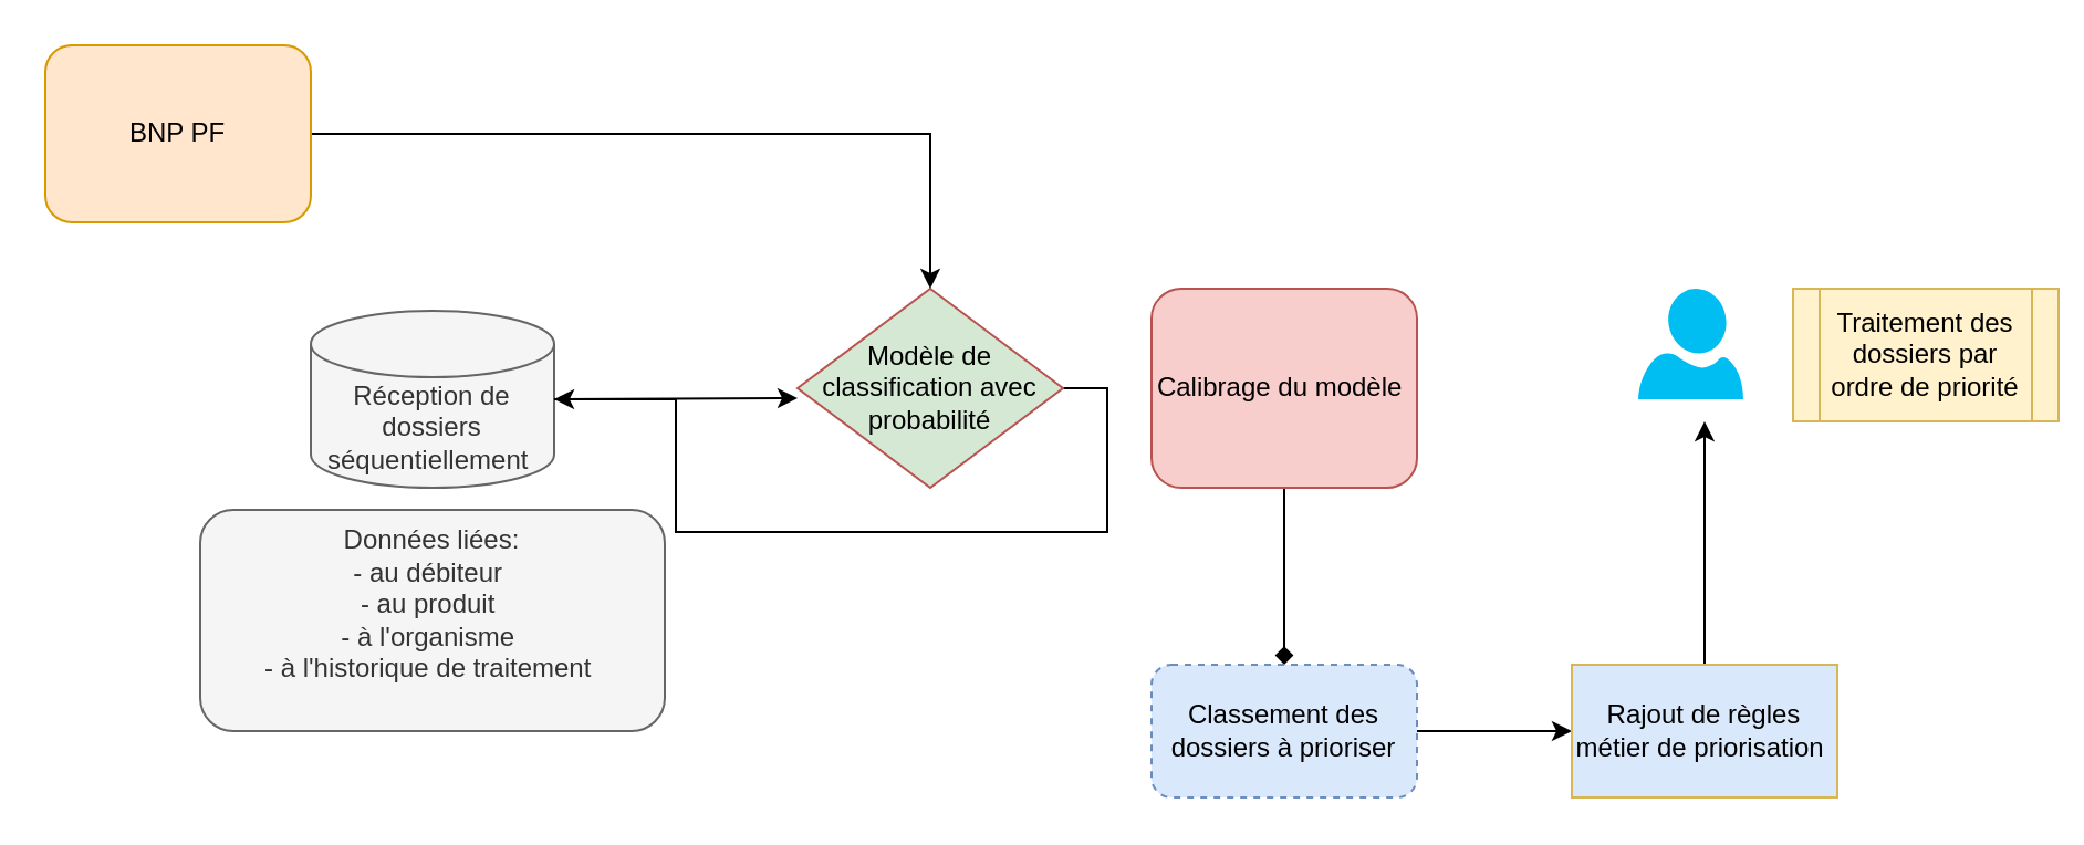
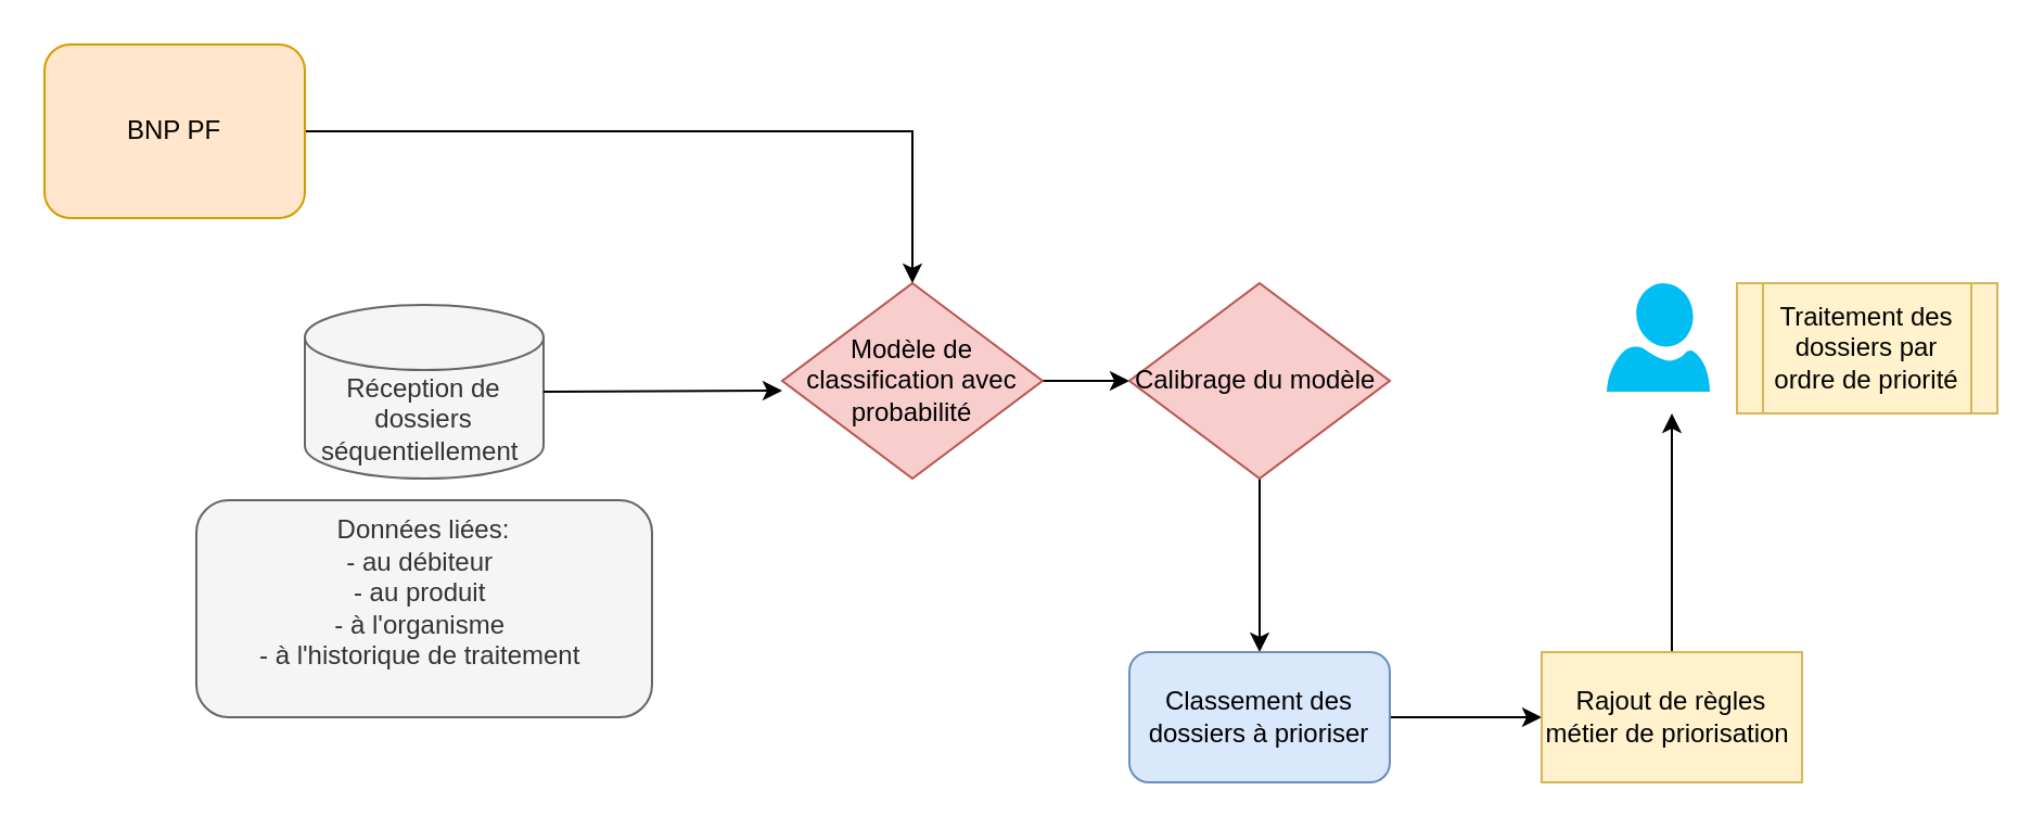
  <mxCell id="0" />
  <mxCell id="1" parent="0" />
  <mxCell id="2" value="Réception de dossiers séquentiellement&amp;nbsp;" style="shape=cylinder3;whiteSpace=wrap;html=1;boundedLbl=1;backgroundOutline=1;size=15;fillColor=#f5f5f5;fontColor=#333333;strokeColor=#666666;" vertex="1" parent="1"><mxGeometry x="140" y="140" width="110" height="80" as="geometry" /></mxCell>
  <mxCell id="3" value="Données liées:&lt;br&gt;- au débiteur&amp;nbsp;&lt;br&gt;- au produit&amp;nbsp;&lt;br&gt;- à l'organisme&amp;nbsp;&lt;br&gt;- à l'historique de traitement&amp;nbsp;&lt;br&gt;&amp;nbsp;" style="rounded=1;whiteSpace=wrap;html=1;fillColor=#f5f5f5;fontColor=#333333;strokeColor=#666666;" vertex="1" parent="1"><mxGeometry x="90" y="230" width="210" height="100" as="geometry" /></mxCell>
  <mxCell id="4" value="" style="endArrow=classic;html=1;rounded=0;exitX=1;exitY=0.5;exitDx=0;exitDy=0;exitPerimeter=0;" edge="1" parent="1" source="2"><mxGeometry width="50" height="50" relative="1" as="geometry"><mxPoint x="280" y="179.5" as="sourcePoint" /><mxPoint x="360" y="179.5" as="targetPoint" /></mxGeometry></mxCell>
- <mxCell id="5" style="edgeStyle=orthogonalEdgeStyle;rounded=0;orthogonalLoop=1;jettySize=auto;html=1;exitX=1;exitY=0.5;exitDx=0;exitDy=0;" edge="1" parent="1" source="6" target="2"><mxGeometry relative="1" as="geometry" /></mxCell>
- <mxCell id="6" value="Modèle de classification avec probabilité" style="rhombus;whiteSpace=wrap;html=1;fillColor=#d5e8d4;strokeColor=#b85450;" vertex="1" parent="1"><mxGeometry x="360" y="130" width="120" height="90" as="geometry" /></mxCell>
+ <mxCell id="5" style="edgeStyle=orthogonalEdgeStyle;rounded=0;orthogonalLoop=1;jettySize=auto;html=1;exitX=1;exitY=0.5;exitDx=0;exitDy=0;entryX=0;entryY=0.5;entryDx=0;entryDy=0;" edge="1" parent="1" source="6" target="10"><mxGeometry relative="1" as="geometry" /></mxCell>
+ <mxCell id="6" value="Modèle de classification avec probabilité" style="rhombus;whiteSpace=wrap;html=1;fillColor=#f8cecc;strokeColor=#b85450;" vertex="1" parent="1"><mxGeometry x="360" y="130" width="120" height="90" as="geometry" /></mxCell>
  <mxCell id="7" style="edgeStyle=orthogonalEdgeStyle;rounded=0;orthogonalLoop=1;jettySize=auto;html=1;" edge="1" parent="1" source="8" target="6"><mxGeometry relative="1" as="geometry" /></mxCell>
  <mxCell id="8" value="BNP PF" style="whiteSpace=wrap;html=1;fillColor=#ffe6cc;strokeColor=#d79b00;rounded=1;" vertex="1" parent="1"><mxGeometry y="20" width="120" height="80" as="geometry" x="20" /></mxCell>
- <mxCell id="9" style="edgeStyle=orthogonalEdgeStyle;rounded=0;orthogonalLoop=1;jettySize=auto;html=1;exitX=0.5;exitY=1;exitDx=0;exitDy=0;endArrow=diamond;" edge="1" parent="1" source="10" target="12"><mxGeometry relative="1" as="geometry" /></mxCell>
- <mxCell id="10" value="Calibrage du modèle&amp;nbsp;" style="whiteSpace=wrap;html=1;fillColor=#f8cecc;strokeColor=#b85450;rounded=1;" vertex="1" parent="1"><mxGeometry x="520" y="130" width="120" height="90" as="geometry" /></mxCell>
+ <mxCell id="9" style="edgeStyle=orthogonalEdgeStyle;rounded=0;orthogonalLoop=1;jettySize=auto;html=1;exitX=0.5;exitY=1;exitDx=0;exitDy=0;" edge="1" parent="1" source="10" target="12"><mxGeometry relative="1" as="geometry" /></mxCell>
+ <mxCell id="10" value="Calibrage du modèle&amp;nbsp;" style="rhombus;whiteSpace=wrap;html=1;fillColor=#f8cecc;strokeColor=#b85450;" vertex="1" parent="1"><mxGeometry x="520" y="130" width="120" height="90" as="geometry" /></mxCell>
  <mxCell id="11" style="edgeStyle=orthogonalEdgeStyle;rounded=0;orthogonalLoop=1;jettySize=auto;html=1;exitX=1;exitY=0.5;exitDx=0;exitDy=0;" edge="1" parent="1" source="12"><mxGeometry relative="1" as="geometry"><mxPoint x="710" y="330" as="targetPoint" /></mxGeometry></mxCell>
- <mxCell id="12" value="Classement des dossiers à prioriser" style="rounded=1;whiteSpace=wrap;html=1;fillColor=#dae8fc;strokeColor=#6c8ebf;dashed=1;" vertex="1" parent="1"><mxGeometry x="520" y="300" width="120" height="60" as="geometry" /></mxCell>
+ <mxCell id="12" value="Classement des dossiers à prioriser" style="rounded=1;whiteSpace=wrap;html=1;fillColor=#dae8fc;strokeColor=#6c8ebf;" vertex="1" parent="1"><mxGeometry x="520" y="300" width="120" height="60" as="geometry" /></mxCell>
  <mxCell id="13" style="edgeStyle=orthogonalEdgeStyle;rounded=0;orthogonalLoop=1;jettySize=auto;html=1;exitX=0.5;exitY=0;exitDx=0;exitDy=0;" edge="1" parent="1" source="14"><mxGeometry relative="1" as="geometry"><mxPoint x="770" y="190" as="targetPoint" /></mxGeometry></mxCell>
- <mxCell id="14" value="Rajout de règles métier de priorisation&amp;nbsp;" style="rounded=0;whiteSpace=wrap;html=1;fillColor=#dae8fc;strokeColor=#d6b656;" vertex="1" parent="1"><mxGeometry x="710" y="300" width="120" height="60" as="geometry" /></mxCell>
+ <mxCell id="14" value="Rajout de règles métier de priorisation&amp;nbsp;" style="rounded=0;whiteSpace=wrap;html=1;fillColor=#fff2cc;strokeColor=#d6b656;" vertex="1" parent="1"><mxGeometry x="710" y="300" width="120" height="60" as="geometry" /></mxCell>
  <mxCell id="15" value="" style="verticalLabelPosition=bottom;html=1;verticalAlign=top;align=center;strokeColor=none;fillColor=#00BEF2;shape=mxgraph.azure.user;" vertex="1" parent="1"><mxGeometry x="740" y="130" width="47.5" height="50" as="geometry" /></mxCell>
- <mxCell id="16" value="Traitement des dossiers par ordre de priorité" style="shape=process;whiteSpace=wrap;html=1;backgroundOutline=1;fillColor=#fff2cc;strokeColor=#d6b656;" vertex="1" parent="1"><mxGeometry x="810" y="130" width="120" height="60" as="geometry" /></mxCell>
+ <mxCell id="16" value="Traitement des dossiers par ordre de priorité" style="shape=process;whiteSpace=wrap;html=1;backgroundOutline=1;fillColor=#fff2cc;strokeColor=#d6b656;" vertex="1" parent="1"><mxGeometry x="800" y="130" width="120" height="60" as="geometry" /></mxCell>
